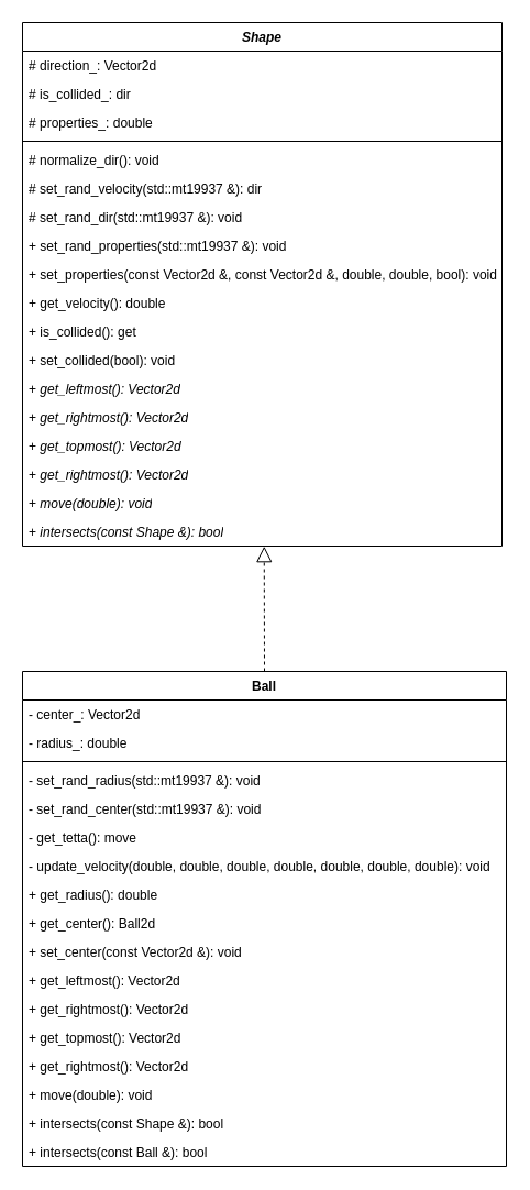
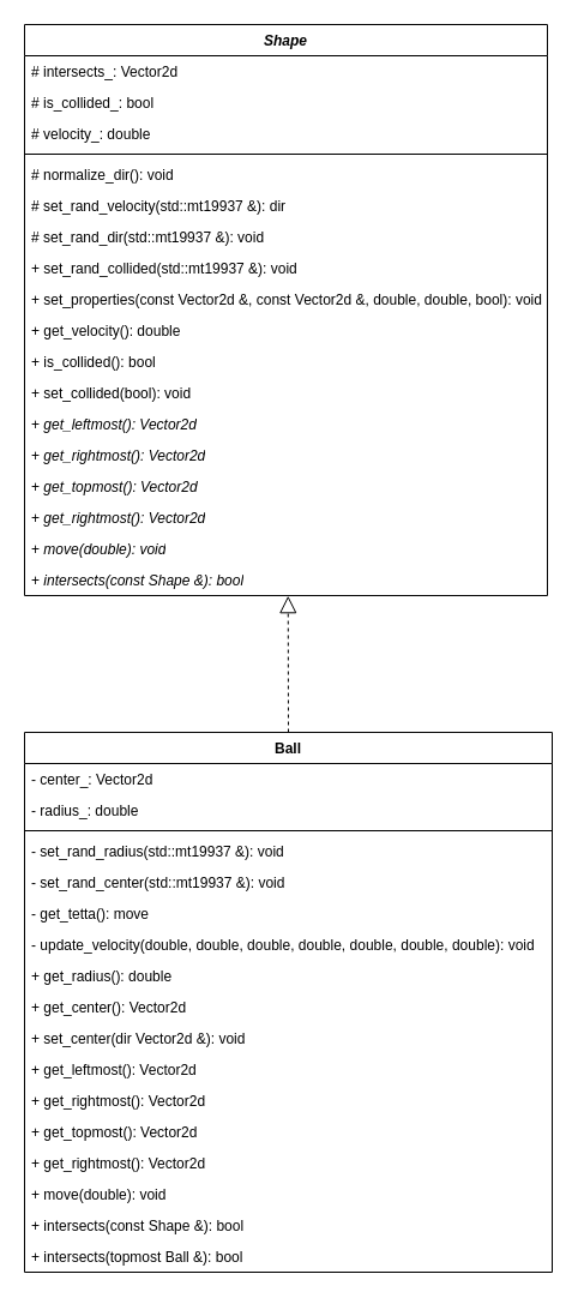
  <mxCell id="0" />
  <mxCell id="1" parent="0" />
  <mxCell id="2" value="" style="group" vertex="1" connectable="0" parent="1"><mxGeometry x="20" y="20" width="440" height="1040" as="geometry" /></mxCell>
  <mxCell id="3" value="&lt;i&gt;Shape&lt;/i&gt;" style="swimlane;fontStyle=1;align=center;verticalAlign=top;childLayout=stackLayout;horizontal=1;startSize=26;horizontalStack=0;resizeParent=1;resizeParentMax=0;resizeLast=0;collapsible=1;marginBottom=0;whiteSpace=wrap;html=1;" vertex="1" parent="2"><mxGeometry width="436" height="476" as="geometry" /></mxCell>
- <mxCell id="4" value="# direction_: Vector2d" style="text;strokeColor=none;fillColor=none;align=left;verticalAlign=top;spacingLeft=4;spacingRight=4;overflow=hidden;rotatable=0;points=[[0,0.5],[1,0.5]];portConstraint=eastwest;whiteSpace=wrap;html=1;" vertex="1" parent="3"><mxGeometry y="26" width="436" height="26" as="geometry" /></mxCell>
- <mxCell id="5" value="# is_collided_: dir" style="text;strokeColor=none;fillColor=none;align=left;verticalAlign=top;spacingLeft=4;spacingRight=4;overflow=hidden;rotatable=0;points=[[0,0.5],[1,0.5]];portConstraint=eastwest;whiteSpace=wrap;html=1;" vertex="1" parent="3"><mxGeometry y="52" width="436" height="26" as="geometry" /></mxCell>
- <mxCell id="6" value="# properties_: double" style="text;strokeColor=none;fillColor=none;align=left;verticalAlign=top;spacingLeft=4;spacingRight=4;overflow=hidden;rotatable=0;points=[[0,0.5],[1,0.5]];portConstraint=eastwest;whiteSpace=wrap;html=1;" vertex="1" parent="3"><mxGeometry y="78" width="436" height="26" as="geometry" /></mxCell>
+ <mxCell id="4" value="# intersects_: Vector2d" style="text;strokeColor=none;fillColor=none;align=left;verticalAlign=top;spacingLeft=4;spacingRight=4;overflow=hidden;rotatable=0;points=[[0,0.5],[1,0.5]];portConstraint=eastwest;whiteSpace=wrap;html=1;" vertex="1" parent="3"><mxGeometry y="26" width="436" height="26" as="geometry" /></mxCell>
+ <mxCell id="5" value="# is_collided_: bool" style="text;strokeColor=none;fillColor=none;align=left;verticalAlign=top;spacingLeft=4;spacingRight=4;overflow=hidden;rotatable=0;points=[[0,0.5],[1,0.5]];portConstraint=eastwest;whiteSpace=wrap;html=1;" vertex="1" parent="3"><mxGeometry y="52" width="436" height="26" as="geometry" /></mxCell>
+ <mxCell id="6" value="# velocity_: double" style="text;strokeColor=none;fillColor=none;align=left;verticalAlign=top;spacingLeft=4;spacingRight=4;overflow=hidden;rotatable=0;points=[[0,0.5],[1,0.5]];portConstraint=eastwest;whiteSpace=wrap;html=1;" vertex="1" parent="3"><mxGeometry y="78" width="436" height="26" as="geometry" /></mxCell>
  <mxCell id="7" value="" style="line;strokeWidth=1;fillColor=none;align=left;verticalAlign=middle;spacingTop=-1;spacingLeft=3;spacingRight=3;rotatable=0;labelPosition=right;points=[];portConstraint=eastwest;strokeColor=inherit;" vertex="1" parent="3"><mxGeometry y="104" width="436" height="8" as="geometry" /></mxCell>
  <mxCell id="8" value="# normalize_dir(): void" style="text;strokeColor=none;fillColor=none;align=left;verticalAlign=top;spacingLeft=4;spacingRight=4;overflow=hidden;rotatable=0;points=[[0,0.5],[1,0.5]];portConstraint=eastwest;whiteSpace=wrap;html=1;" vertex="1" parent="3"><mxGeometry y="112" width="436" height="26" as="geometry" /></mxCell>
  <mxCell id="9" value="# set_rand_velocity(std::mt19937 &amp;amp;): dir&amp;nbsp;" style="text;strokeColor=none;fillColor=none;align=left;verticalAlign=top;spacingLeft=4;spacingRight=4;overflow=hidden;rotatable=0;points=[[0,0.5],[1,0.5]];portConstraint=eastwest;whiteSpace=wrap;html=1;" vertex="1" parent="3"><mxGeometry y="138" width="436" height="26" as="geometry" /></mxCell>
  <mxCell id="10" value="# set_rand_dir(std::mt19937 &amp;amp;): void" style="text;strokeColor=none;fillColor=none;align=left;verticalAlign=top;spacingLeft=4;spacingRight=4;overflow=hidden;rotatable=0;points=[[0,0.5],[1,0.5]];portConstraint=eastwest;whiteSpace=wrap;html=1;" vertex="1" parent="3"><mxGeometry y="164" width="436" height="26" as="geometry" /></mxCell>
- <mxCell id="11" value="+ set_rand_properties(std::mt19937 &amp;amp;): void" style="text;strokeColor=none;fillColor=none;align=left;verticalAlign=top;spacingLeft=4;spacingRight=4;overflow=hidden;rotatable=0;points=[[0,0.5],[1,0.5]];portConstraint=eastwest;whiteSpace=wrap;html=1;" vertex="1" parent="3"><mxGeometry y="190" width="436" height="26" as="geometry" /></mxCell>
+ <mxCell id="11" value="+ set_rand_collided(std::mt19937 &amp;amp;): void" style="text;strokeColor=none;fillColor=none;align=left;verticalAlign=top;spacingLeft=4;spacingRight=4;overflow=hidden;rotatable=0;points=[[0,0.5],[1,0.5]];portConstraint=eastwest;whiteSpace=wrap;html=1;" vertex="1" parent="3"><mxGeometry y="190" width="436" height="26" as="geometry" /></mxCell>
  <mxCell id="12" value="+ set_properties(const Vector2d &amp;amp;, const Vector2d &amp;amp;, double, double, bool): void" style="text;strokeColor=none;fillColor=none;align=left;verticalAlign=top;spacingLeft=4;spacingRight=4;overflow=hidden;rotatable=0;points=[[0,0.5],[1,0.5]];portConstraint=eastwest;whiteSpace=wrap;html=1;" vertex="1" parent="3"><mxGeometry y="216" width="436" height="26" as="geometry" /></mxCell>
  <mxCell id="13" value="+ get_velocity(): double" style="text;strokeColor=none;fillColor=none;align=left;verticalAlign=top;spacingLeft=4;spacingRight=4;overflow=hidden;rotatable=0;points=[[0,0.5],[1,0.5]];portConstraint=eastwest;whiteSpace=wrap;html=1;" vertex="1" parent="3"><mxGeometry y="242" width="436" height="26" as="geometry" /></mxCell>
- <mxCell id="14" value="+ is_collided(): get" style="text;strokeColor=none;fillColor=none;align=left;verticalAlign=top;spacingLeft=4;spacingRight=4;overflow=hidden;rotatable=0;points=[[0,0.5],[1,0.5]];portConstraint=eastwest;whiteSpace=wrap;html=1;" vertex="1" parent="3"><mxGeometry y="268" width="436" height="26" as="geometry" /></mxCell>
+ <mxCell id="14" value="+ is_collided(): bool" style="text;strokeColor=none;fillColor=none;align=left;verticalAlign=top;spacingLeft=4;spacingRight=4;overflow=hidden;rotatable=0;points=[[0,0.5],[1,0.5]];portConstraint=eastwest;whiteSpace=wrap;html=1;" vertex="1" parent="3"><mxGeometry y="268" width="436" height="26" as="geometry" /></mxCell>
  <mxCell id="15" value="+ set_collided(bool): void" style="text;strokeColor=none;fillColor=none;align=left;verticalAlign=top;spacingLeft=4;spacingRight=4;overflow=hidden;rotatable=0;points=[[0,0.5],[1,0.5]];portConstraint=eastwest;whiteSpace=wrap;html=1;" vertex="1" parent="3"><mxGeometry y="294" width="436" height="26" as="geometry" /></mxCell>
  <mxCell id="16" value="+ &lt;i&gt;get_leftmost(): Vector2d&lt;/i&gt;" style="text;strokeColor=none;fillColor=none;align=left;verticalAlign=top;spacingLeft=4;spacingRight=4;overflow=hidden;rotatable=0;points=[[0,0.5],[1,0.5]];portConstraint=eastwest;whiteSpace=wrap;html=1;" vertex="1" parent="3"><mxGeometry y="320" width="436" height="26" as="geometry" /></mxCell>
  <mxCell id="17" value="+ &lt;i&gt;get_rightmost(): Vector2d&lt;/i&gt;" style="text;strokeColor=none;fillColor=none;align=left;verticalAlign=top;spacingLeft=4;spacingRight=4;overflow=hidden;rotatable=0;points=[[0,0.5],[1,0.5]];portConstraint=eastwest;whiteSpace=wrap;html=1;" vertex="1" parent="3"><mxGeometry y="346" width="436" height="26" as="geometry" /></mxCell>
  <mxCell id="18" value="+ &lt;i&gt;get_topmost(): Vector2d&lt;/i&gt;" style="text;strokeColor=none;fillColor=none;align=left;verticalAlign=top;spacingLeft=4;spacingRight=4;overflow=hidden;rotatable=0;points=[[0,0.5],[1,0.5]];portConstraint=eastwest;whiteSpace=wrap;html=1;" vertex="1" parent="3"><mxGeometry y="372" width="436" height="26" as="geometry" /></mxCell>
  <mxCell id="19" value="+ &lt;i&gt;get_rightmost(): Vector2d&lt;/i&gt;" style="text;strokeColor=none;fillColor=none;align=left;verticalAlign=top;spacingLeft=4;spacingRight=4;overflow=hidden;rotatable=0;points=[[0,0.5],[1,0.5]];portConstraint=eastwest;whiteSpace=wrap;html=1;" vertex="1" parent="3"><mxGeometry y="398" width="436" height="26" as="geometry" /></mxCell>
  <mxCell id="20" value="+ &lt;i&gt;move(double): void&lt;/i&gt;" style="text;strokeColor=none;fillColor=none;align=left;verticalAlign=top;spacingLeft=4;spacingRight=4;overflow=hidden;rotatable=0;points=[[0,0.5],[1,0.5]];portConstraint=eastwest;whiteSpace=wrap;html=1;" vertex="1" parent="3"><mxGeometry y="424" width="436" height="26" as="geometry" /></mxCell>
  <mxCell id="21" value="+ &lt;i&gt;intersects(const Shape &amp;amp;): bool&lt;/i&gt;" style="text;strokeColor=none;fillColor=none;align=left;verticalAlign=top;spacingLeft=4;spacingRight=4;overflow=hidden;rotatable=0;points=[[0,0.5],[1,0.5]];portConstraint=eastwest;whiteSpace=wrap;html=1;" vertex="1" parent="3"><mxGeometry y="450" width="436" height="26" as="geometry" /></mxCell>
  <mxCell id="22" value="" style="endArrow=block;dashed=1;endFill=0;endSize=12;html=1;rounded=0;exitX=0.5;exitY=0;exitDx=0;exitDy=0;entryX=0.504;entryY=1.008;entryDx=0;entryDy=0;entryPerimeter=0;" edge="1" parent="2" source="23" target="21"><mxGeometry width="160" relative="1" as="geometry"><mxPoint x="218.5" y="588" as="sourcePoint" /><mxPoint x="217.5" y="420" as="targetPoint" /></mxGeometry></mxCell>
  <mxCell id="23" value="Ball" style="swimlane;fontStyle=1;align=center;verticalAlign=top;childLayout=stackLayout;horizontal=1;startSize=26;horizontalStack=0;resizeParent=1;resizeParentMax=0;resizeLast=0;collapsible=1;marginBottom=0;whiteSpace=wrap;html=1;" vertex="1" parent="2"><mxGeometry y="590" width="440" height="450" as="geometry"><mxRectangle x="140" y="180" width="60" height="30" as="alternateBounds" /></mxGeometry></mxCell>
  <mxCell id="24" value="- center_: Vector2d" style="text;strokeColor=none;fillColor=none;align=left;verticalAlign=top;spacingLeft=4;spacingRight=4;overflow=hidden;rotatable=0;points=[[0,0.5],[1,0.5]];portConstraint=eastwest;whiteSpace=wrap;html=1;" vertex="1" parent="23"><mxGeometry y="26" width="440" height="26" as="geometry" /></mxCell>
  <mxCell id="25" value="- radius_: double" style="text;strokeColor=none;fillColor=none;align=left;verticalAlign=top;spacingLeft=4;spacingRight=4;overflow=hidden;rotatable=0;points=[[0,0.5],[1,0.5]];portConstraint=eastwest;whiteSpace=wrap;html=1;" vertex="1" parent="23"><mxGeometry y="52" width="440" height="26" as="geometry" /></mxCell>
  <mxCell id="26" value="" style="line;strokeWidth=1;fillColor=none;align=left;verticalAlign=middle;spacingTop=-1;spacingLeft=3;spacingRight=3;rotatable=0;labelPosition=right;points=[];portConstraint=eastwest;strokeColor=inherit;" vertex="1" parent="23"><mxGeometry y="78" width="440" height="8" as="geometry" /></mxCell>
  <mxCell id="27" value="- set_rand_radius(std::mt19937 &amp;amp;): void" style="text;strokeColor=none;fillColor=none;align=left;verticalAlign=top;spacingLeft=4;spacingRight=4;overflow=hidden;rotatable=0;points=[[0,0.5],[1,0.5]];portConstraint=eastwest;whiteSpace=wrap;html=1;" vertex="1" parent="23"><mxGeometry y="86" width="440" height="26" as="geometry" /></mxCell>
  <mxCell id="28" value="- set_rand_center(std::mt19937 &amp;amp;): void" style="text;strokeColor=none;fillColor=none;align=left;verticalAlign=top;spacingLeft=4;spacingRight=4;overflow=hidden;rotatable=0;points=[[0,0.5],[1,0.5]];portConstraint=eastwest;whiteSpace=wrap;html=1;" vertex="1" parent="23"><mxGeometry y="112" width="440" height="26" as="geometry" /></mxCell>
  <mxCell id="29" value="- get_tetta(): move" style="text;strokeColor=none;fillColor=none;align=left;verticalAlign=top;spacingLeft=4;spacingRight=4;overflow=hidden;rotatable=0;points=[[0,0.5],[1,0.5]];portConstraint=eastwest;whiteSpace=wrap;html=1;" vertex="1" parent="23"><mxGeometry y="138" width="440" height="26" as="geometry" /></mxCell>
  <mxCell id="30" value="- update_velocity(double, double, double, double, double, double, double): void" style="text;strokeColor=none;fillColor=none;align=left;verticalAlign=top;spacingLeft=4;spacingRight=4;overflow=hidden;rotatable=0;points=[[0,0.5],[1,0.5]];portConstraint=eastwest;whiteSpace=wrap;html=1;" vertex="1" parent="23"><mxGeometry y="164" width="440" height="26" as="geometry" /></mxCell>
  <mxCell id="31" value="+ get_radius(): double" style="text;strokeColor=none;fillColor=none;align=left;verticalAlign=top;spacingLeft=4;spacingRight=4;overflow=hidden;rotatable=0;points=[[0,0.5],[1,0.5]];portConstraint=eastwest;whiteSpace=wrap;html=1;" vertex="1" parent="23"><mxGeometry y="190" width="440" height="26" as="geometry" /></mxCell>
- <mxCell id="32" value="+ get_center(): Ball2d" style="text;strokeColor=none;fillColor=none;align=left;verticalAlign=top;spacingLeft=4;spacingRight=4;overflow=hidden;rotatable=0;points=[[0,0.5],[1,0.5]];portConstraint=eastwest;whiteSpace=wrap;html=1;" vertex="1" parent="23"><mxGeometry y="216" width="440" height="26" as="geometry" /></mxCell>
- <mxCell id="33" value="+ set_center(const Vector2d &amp;amp;): void" style="text;strokeColor=none;fillColor=none;align=left;verticalAlign=top;spacingLeft=4;spacingRight=4;overflow=hidden;rotatable=0;points=[[0,0.5],[1,0.5]];portConstraint=eastwest;whiteSpace=wrap;html=1;" vertex="1" parent="23"><mxGeometry y="242" width="440" height="26" as="geometry" /></mxCell>
+ <mxCell id="32" value="+ get_center(): Vector2d" style="text;strokeColor=none;fillColor=none;align=left;verticalAlign=top;spacingLeft=4;spacingRight=4;overflow=hidden;rotatable=0;points=[[0,0.5],[1,0.5]];portConstraint=eastwest;whiteSpace=wrap;html=1;" vertex="1" parent="23"><mxGeometry y="216" width="440" height="26" as="geometry" /></mxCell>
+ <mxCell id="33" value="+ set_center(dir Vector2d &amp;amp;): void" style="text;strokeColor=none;fillColor=none;align=left;verticalAlign=top;spacingLeft=4;spacingRight=4;overflow=hidden;rotatable=0;points=[[0,0.5],[1,0.5]];portConstraint=eastwest;whiteSpace=wrap;html=1;" vertex="1" parent="23"><mxGeometry y="242" width="440" height="26" as="geometry" /></mxCell>
  <mxCell id="34" value="+ get_leftmost(): Vector2d" style="text;strokeColor=none;fillColor=none;align=left;verticalAlign=top;spacingLeft=4;spacingRight=4;overflow=hidden;rotatable=0;points=[[0,0.5],[1,0.5]];portConstraint=eastwest;whiteSpace=wrap;html=1;" vertex="1" parent="23"><mxGeometry y="268" width="440" height="26" as="geometry" /></mxCell>
  <mxCell id="35" value="+ get_rightmost(): Vector2d" style="text;strokeColor=none;fillColor=none;align=left;verticalAlign=top;spacingLeft=4;spacingRight=4;overflow=hidden;rotatable=0;points=[[0,0.5],[1,0.5]];portConstraint=eastwest;whiteSpace=wrap;html=1;" vertex="1" parent="23"><mxGeometry y="294" width="440" height="26" as="geometry" /></mxCell>
  <mxCell id="36" value="+ get_topmost(): Vector2d" style="text;strokeColor=none;fillColor=none;align=left;verticalAlign=top;spacingLeft=4;spacingRight=4;overflow=hidden;rotatable=0;points=[[0,0.5],[1,0.5]];portConstraint=eastwest;whiteSpace=wrap;html=1;" vertex="1" parent="23"><mxGeometry y="320" width="440" height="26" as="geometry" /></mxCell>
  <mxCell id="37" value="+ get_rightmost(): Vector2d" style="text;strokeColor=none;fillColor=none;align=left;verticalAlign=top;spacingLeft=4;spacingRight=4;overflow=hidden;rotatable=0;points=[[0,0.5],[1,0.5]];portConstraint=eastwest;whiteSpace=wrap;html=1;" vertex="1" parent="23"><mxGeometry y="346" width="440" height="26" as="geometry" /></mxCell>
  <mxCell id="38" value="+ move(double): void" style="text;strokeColor=none;fillColor=none;align=left;verticalAlign=top;spacingLeft=4;spacingRight=4;overflow=hidden;rotatable=0;points=[[0,0.5],[1,0.5]];portConstraint=eastwest;whiteSpace=wrap;html=1;" vertex="1" parent="23"><mxGeometry y="372" width="440" height="26" as="geometry" /></mxCell>
  <mxCell id="39" value="+ intersects(const Shape &amp;amp;): bool" style="text;strokeColor=none;fillColor=none;align=left;verticalAlign=top;spacingLeft=4;spacingRight=4;overflow=hidden;rotatable=0;points=[[0,0.5],[1,0.5]];portConstraint=eastwest;whiteSpace=wrap;html=1;" vertex="1" parent="23"><mxGeometry y="398" width="440" height="26" as="geometry" /></mxCell>
- <mxCell id="40" value="+ intersects(const Ball &amp;amp;): bool" style="text;strokeColor=none;fillColor=none;align=left;verticalAlign=top;spacingLeft=4;spacingRight=4;overflow=hidden;rotatable=0;points=[[0,0.5],[1,0.5]];portConstraint=eastwest;whiteSpace=wrap;html=1;" vertex="1" parent="23"><mxGeometry y="424" width="440" height="26" as="geometry" /></mxCell>
+ <mxCell id="40" value="+ intersects(topmost Ball &amp;amp;): bool" style="text;strokeColor=none;fillColor=none;align=left;verticalAlign=top;spacingLeft=4;spacingRight=4;overflow=hidden;rotatable=0;points=[[0,0.5],[1,0.5]];portConstraint=eastwest;whiteSpace=wrap;html=1;" vertex="1" parent="23"><mxGeometry y="424" width="440" height="26" as="geometry" /></mxCell>
